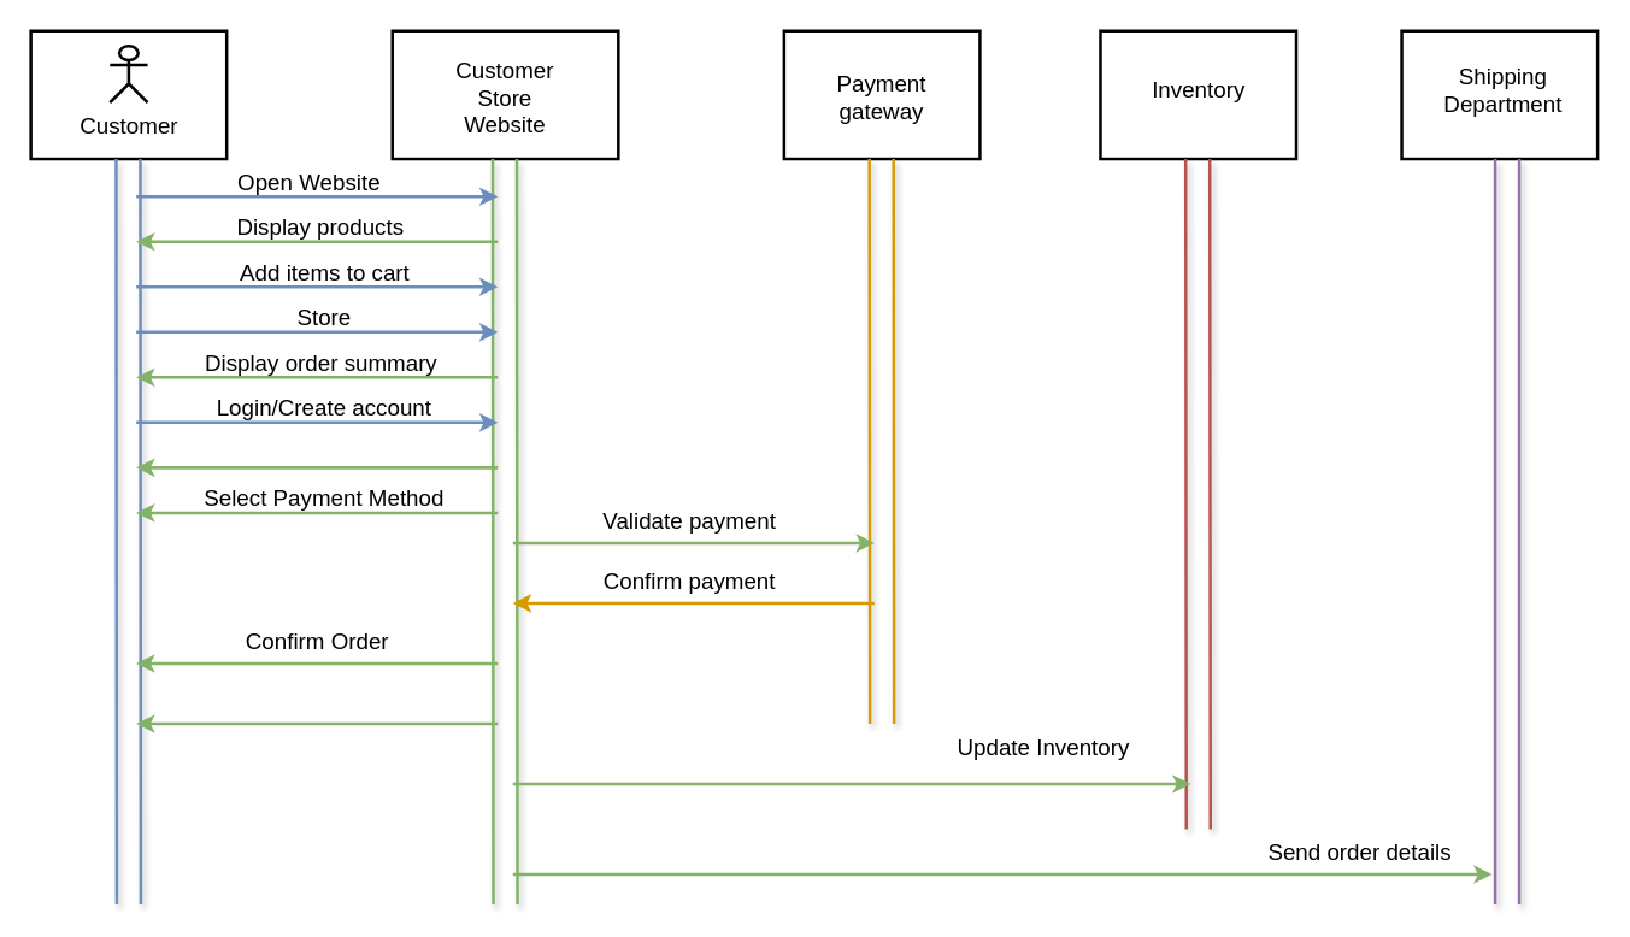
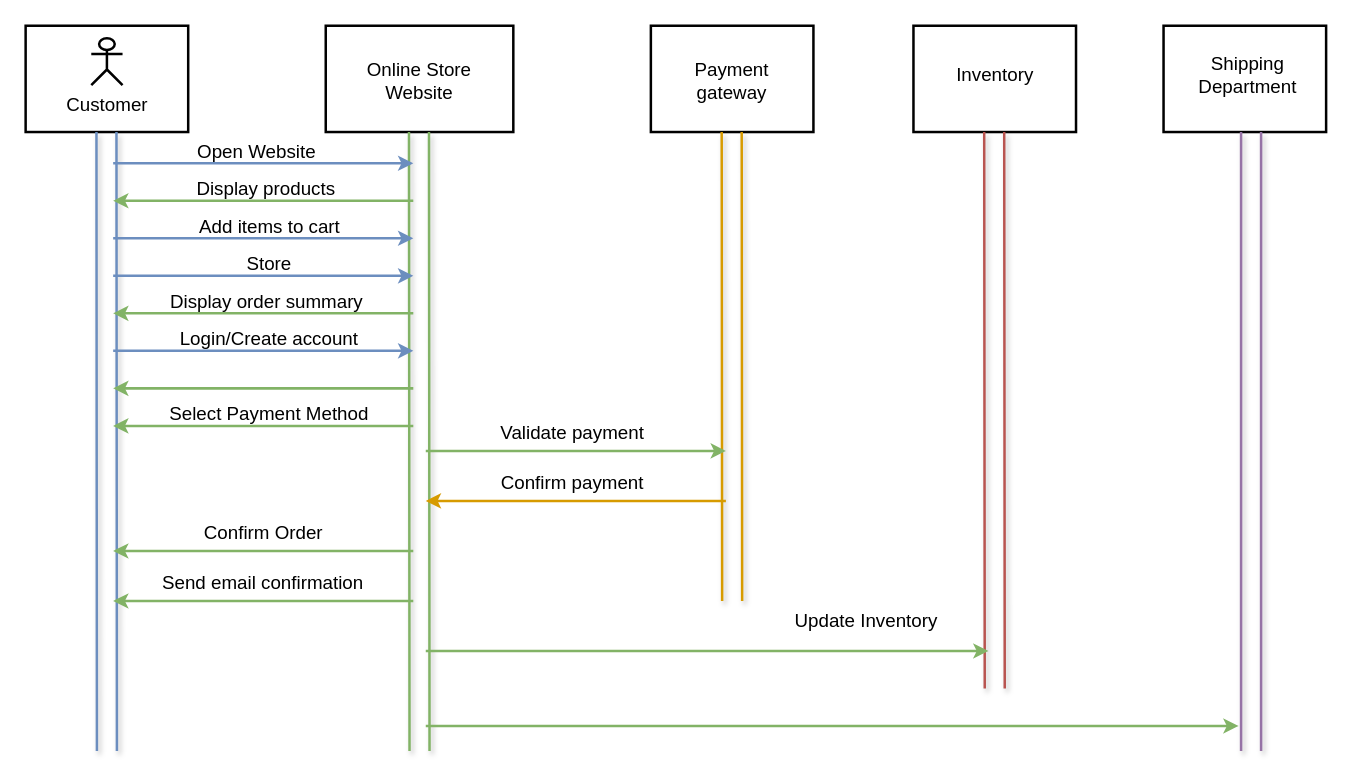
  <mxCell id="0" />
  <mxCell id="1" parent="0" />
  <mxCell id="2" value="" style="rounded=0;whiteSpace=wrap;html=1;strokeWidth=2;fontSize=15;" parent="1" vertex="1"><mxGeometry x="20" y="20" width="130" height="85" as="geometry" /></mxCell>
  <mxCell id="3" value="Customer" style="shape=umlActor;verticalLabelPosition=bottom;verticalAlign=top;html=1;outlineConnect=0;strokeWidth=2;fontSize=15;" parent="1" vertex="1"><mxGeometry x="72.5" y="30" width="25" height="37.5" as="geometry" /></mxCell>
  <mxCell id="4" value="" style="rounded=0;whiteSpace=wrap;html=1;strokeWidth=2;fontSize=15;" parent="1" vertex="1"><mxGeometry x="260" y="20" width="150" height="85" as="geometry" /></mxCell>
- <mxCell id="5" value="Customer Store Website" style="text;html=1;strokeColor=none;fillColor=none;align=center;verticalAlign=middle;whiteSpace=wrap;rounded=0;movable=1;resizable=1;rotatable=1;deletable=1;editable=1;connectable=1;strokeWidth=2;fontSize=15;" parent="1" vertex="1"><mxGeometry x="290" y="37.5" width="90" height="52.5" as="geometry" /></mxCell>
+ <mxCell id="5" value="Online Store Website" style="text;html=1;strokeColor=none;fillColor=none;align=center;verticalAlign=middle;whiteSpace=wrap;rounded=0;movable=1;resizable=1;rotatable=1;deletable=1;editable=1;connectable=1;strokeWidth=2;fontSize=15;" parent="1" vertex="1"><mxGeometry x="290" y="37.5" width="90" height="52.5" as="geometry" /></mxCell>
  <mxCell id="6" value="" style="rounded=0;whiteSpace=wrap;html=1;strokeWidth=2;fontSize=15;" parent="1" vertex="1"><mxGeometry x="520" y="20" width="130" height="85" as="geometry" /></mxCell>
  <mxCell id="7" value="Payment gateway" style="text;html=1;strokeColor=none;fillColor=none;align=center;verticalAlign=middle;whiteSpace=wrap;rounded=0;movable=1;resizable=1;rotatable=1;deletable=1;editable=1;connectable=1;strokeWidth=2;fontSize=15;" parent="1" vertex="1"><mxGeometry x="545" y="37.5" width="80" height="52.5" as="geometry" /></mxCell>
  <mxCell id="8" value="" style="rounded=0;whiteSpace=wrap;html=1;strokeWidth=2;fontSize=15;" parent="1" vertex="1"><mxGeometry x="730" y="20" width="130" height="85" as="geometry" /></mxCell>
  <mxCell id="9" value="Inventory" style="text;html=1;strokeColor=none;fillColor=none;align=center;verticalAlign=middle;whiteSpace=wrap;rounded=0;movable=1;resizable=1;rotatable=1;deletable=1;editable=1;connectable=1;strokeWidth=2;fontSize=15;" parent="1" vertex="1"><mxGeometry x="757.5" y="37.5" width="75" height="42.5" as="geometry" /></mxCell>
  <mxCell id="10" value="" style="rounded=0;whiteSpace=wrap;html=1;strokeWidth=2;fillColor=none;strokeColor=default;" parent="1" vertex="1"><mxGeometry x="930" y="20" width="130" height="85" as="geometry" /></mxCell>
  <mxCell id="11" value="Shipping Department" style="text;html=1;strokeColor=none;fillColor=none;align=center;verticalAlign=middle;whiteSpace=wrap;rounded=0;movable=1;resizable=1;rotatable=1;deletable=1;editable=1;connectable=1;strokeWidth=2;fontSize=15;" parent="1" vertex="1"><mxGeometry x="965" y="37.5" width="65" height="42.5" as="geometry" /></mxCell>
  <mxCell id="12" value="&lt;font style=&quot;font-size: 15px;&quot;&gt;Open Website&lt;/font&gt;" style="text;html=1;strokeColor=none;fillColor=none;align=center;verticalAlign=middle;whiteSpace=wrap;rounded=0;strokeWidth=2;fontSize=15;" parent="1" vertex="1"><mxGeometry x="150" y="105" width="110" height="30" as="geometry" /></mxCell>
  <mxCell id="13" value="&lt;font style=&quot;font-size: 15px;&quot;&gt;Display products&lt;/font&gt;" style="text;html=1;strokeColor=none;fillColor=none;align=center;verticalAlign=middle;whiteSpace=wrap;rounded=0;strokeWidth=2;fontSize=15;" parent="1" vertex="1"><mxGeometry x="150" y="135" width="125" height="30" as="geometry" /></mxCell>
  <mxCell id="14" value="&lt;font style=&quot;font-size: 15px;&quot;&gt;Add items to cart&lt;/font&gt;" style="text;html=1;strokeColor=none;fillColor=none;align=center;verticalAlign=middle;whiteSpace=wrap;rounded=0;strokeWidth=2;fontSize=15;" parent="1" vertex="1"><mxGeometry x="152.5" y="165" width="125" height="30" as="geometry" /></mxCell>
  <mxCell id="15" value="" style="shape=link;html=1;rounded=1;fontSize=15;width=15;strokeWidth=2;fillColor=#d5e8d4;strokeColor=#82b366;shadow=1;" parent="1" edge="1"><mxGeometry width="100" relative="1" as="geometry"><mxPoint x="334.57" y="105" as="sourcePoint" /><mxPoint x="335" y="600" as="targetPoint" /></mxGeometry></mxCell>
  <mxCell id="16" value="" style="shape=link;html=1;rounded=1;fontSize=15;width=15;strokeWidth=2;fillColor=#dae8fc;strokeColor=#6c8ebf;shadow=1;" parent="1" edge="1"><mxGeometry width="100" relative="1" as="geometry"><mxPoint x="84.64" y="105" as="sourcePoint" /><mxPoint x="85" y="600" as="targetPoint" /></mxGeometry></mxCell>
  <mxCell id="17" value="" style="shape=link;html=1;rounded=1;fontSize=15;width=15;strokeWidth=2;fillColor=#ffe6cc;strokeColor=#d79b00;shadow=1;" parent="1" edge="1"><mxGeometry width="100" relative="1" as="geometry"><mxPoint x="584.64" y="105" as="sourcePoint" /><mxPoint x="585" y="480" as="targetPoint" /></mxGeometry></mxCell>
  <mxCell id="18" value="" style="shape=link;html=1;rounded=1;fontSize=15;width=15;strokeWidth=2;fillColor=#f8cecc;strokeColor=#b85450;shadow=1;" parent="1" edge="1"><mxGeometry width="100" relative="1" as="geometry"><mxPoint x="794.57" y="105" as="sourcePoint" /><mxPoint x="795" y="550" as="targetPoint" /></mxGeometry></mxCell>
  <mxCell id="19" value="" style="shape=link;html=1;rounded=1;fontSize=15;width=15;strokeWidth=2;fillColor=#e1d5e7;strokeColor=#9673a6;shadow=1;" parent="1" edge="1"><mxGeometry width="100" relative="1" as="geometry"><mxPoint x="1000" y="105" as="sourcePoint" /><mxPoint x="1000" y="600" as="targetPoint" /></mxGeometry></mxCell>
  <mxCell id="20" value="" style="endArrow=classic;html=1;rounded=0;fontSize=15;strokeWidth=2;fillColor=#dae8fc;strokeColor=#6c8ebf;" parent="1" edge="1"><mxGeometry width="50" height="50" relative="1" as="geometry"><mxPoint x="90" y="130" as="sourcePoint" /><mxPoint x="330" y="130" as="targetPoint" /></mxGeometry></mxCell>
  <mxCell id="21" value="" style="endArrow=classic;html=1;rounded=0;fontSize=15;strokeWidth=2;fillColor=#d5e8d4;strokeColor=#82b366;" parent="1" edge="1"><mxGeometry width="50" height="50" relative="1" as="geometry"><mxPoint x="330" y="160" as="sourcePoint" /><mxPoint x="90" y="160" as="targetPoint" /></mxGeometry></mxCell>
  <mxCell id="22" value="" style="endArrow=classic;html=1;rounded=0;fontSize=15;strokeWidth=2;fillColor=#dae8fc;strokeColor=#6c8ebf;" parent="1" edge="1"><mxGeometry width="50" height="50" relative="1" as="geometry"><mxPoint x="90" y="190" as="sourcePoint" /><mxPoint x="330" y="190" as="targetPoint" /></mxGeometry></mxCell>
  <mxCell id="23" value="" style="endArrow=classic;html=1;rounded=0;fontSize=15;strokeWidth=2;fillColor=#dae8fc;strokeColor=#6c8ebf;" parent="1" edge="1"><mxGeometry width="50" height="50" relative="1" as="geometry"><mxPoint x="90" y="220" as="sourcePoint" /><mxPoint x="330" y="220" as="targetPoint" /></mxGeometry></mxCell>
  <mxCell id="24" value="&lt;font style=&quot;font-size: 15px;&quot;&gt;Store&lt;/font&gt;" style="text;html=1;strokeColor=none;fillColor=none;align=center;verticalAlign=middle;whiteSpace=wrap;rounded=0;strokeWidth=2;fontSize=15;" parent="1" vertex="1"><mxGeometry x="170" y="195" width="90" height="30" as="geometry" /></mxCell>
  <mxCell id="25" value="" style="endArrow=classic;html=1;rounded=0;fontSize=15;strokeWidth=2;fillColor=#d5e8d4;strokeColor=#82b366;" parent="1" edge="1"><mxGeometry width="50" height="50" relative="1" as="geometry"><mxPoint x="330" y="250" as="sourcePoint" /><mxPoint x="90" y="250" as="targetPoint" /></mxGeometry></mxCell>
  <mxCell id="26" value="&lt;font style=&quot;font-size: 15px;&quot;&gt;Display order summary&lt;/font&gt;" style="text;html=1;strokeColor=none;fillColor=none;align=center;verticalAlign=middle;whiteSpace=wrap;rounded=0;strokeWidth=2;fontSize=15;" parent="1" vertex="1"><mxGeometry x="132.5" y="225" width="160" height="30" as="geometry" /></mxCell>
  <mxCell id="27" value="" style="endArrow=classic;html=1;rounded=0;fontSize=15;strokeWidth=2;fillColor=#dae8fc;strokeColor=#6c8ebf;" parent="1" edge="1"><mxGeometry width="50" height="50" relative="1" as="geometry"><mxPoint x="90" y="280" as="sourcePoint" /><mxPoint x="330" y="280" as="targetPoint" /></mxGeometry></mxCell>
  <mxCell id="28" value="&lt;font style=&quot;font-size: 15px;&quot;&gt;Login/Create account&lt;/font&gt;" style="text;html=1;strokeColor=none;fillColor=none;align=center;verticalAlign=middle;whiteSpace=wrap;rounded=0;strokeWidth=2;fontSize=15;" parent="1" vertex="1"><mxGeometry x="130" y="255" width="170" height="30" as="geometry" /></mxCell>
  <mxCell id="29" value="" style="endArrow=classic;html=1;rounded=0;fontSize=15;strokeWidth=2;fillColor=#d5e8d4;strokeColor=#82b366;" parent="1" edge="1"><mxGeometry width="50" height="50" relative="1" as="geometry"><mxPoint x="330" y="310" as="sourcePoint" /><mxPoint x="90" y="310" as="targetPoint" /></mxGeometry></mxCell>
  <mxCell id="30" value="" style="endArrow=classic;html=1;rounded=0;fontSize=15;strokeWidth=2;fillColor=#d5e8d4;strokeColor=#82b366;" parent="1" edge="1"><mxGeometry width="50" height="50" relative="1" as="geometry"><mxPoint x="330" y="340" as="sourcePoint" /><mxPoint x="90" y="340" as="targetPoint" /></mxGeometry></mxCell>
  <mxCell id="31" value="&lt;font style=&quot;font-size: 15px;&quot;&gt;Select Payment Method&lt;/font&gt;" style="text;html=1;strokeColor=none;fillColor=none;align=center;verticalAlign=middle;whiteSpace=wrap;rounded=0;strokeWidth=2;fontSize=15;" parent="1" vertex="1"><mxGeometry x="130" y="315" width="170" height="30" as="geometry" /></mxCell>
  <mxCell id="32" value="" style="endArrow=classic;html=1;rounded=0;fontSize=15;strokeWidth=2;fillColor=#d5e8d4;strokeColor=#82b366;" parent="1" edge="1"><mxGeometry width="50" height="50" relative="1" as="geometry"><mxPoint x="340" y="360" as="sourcePoint" /><mxPoint x="580" y="360" as="targetPoint" /></mxGeometry></mxCell>
  <mxCell id="33" value="&lt;font style=&quot;font-size: 15px;&quot;&gt;Validate payment&lt;/font&gt;" style="text;html=1;strokeColor=none;fillColor=none;align=center;verticalAlign=middle;whiteSpace=wrap;rounded=0;strokeWidth=2;fontSize=15;" parent="1" vertex="1"><mxGeometry x="395" y="330" width="125" height="30" as="geometry" /></mxCell>
  <mxCell id="34" value="" style="endArrow=classic;html=1;rounded=0;fontSize=15;strokeWidth=2;fillColor=#ffe6cc;strokeColor=#d79b00;" parent="1" edge="1"><mxGeometry width="50" height="50" relative="1" as="geometry"><mxPoint x="580" y="400" as="sourcePoint" /><mxPoint x="340" y="400" as="targetPoint" /></mxGeometry></mxCell>
  <mxCell id="35" value="&lt;font style=&quot;font-size: 15px;&quot;&gt;Confirm payment&lt;/font&gt;" style="text;html=1;strokeColor=none;fillColor=none;align=center;verticalAlign=middle;whiteSpace=wrap;rounded=0;strokeWidth=2;fontSize=15;" parent="1" vertex="1"><mxGeometry x="395" y="370" width="125" height="30" as="geometry" /></mxCell>
  <mxCell id="36" value="" style="endArrow=classic;html=1;rounded=0;fontSize=15;strokeWidth=2;fillColor=#d5e8d4;strokeColor=#82b366;" parent="1" edge="1"><mxGeometry width="50" height="50" relative="1" as="geometry"><mxPoint x="330" y="440" as="sourcePoint" /><mxPoint x="90" y="440" as="targetPoint" /></mxGeometry></mxCell>
  <mxCell id="37" value="&lt;font style=&quot;font-size: 15px;&quot;&gt;Confirm Order&lt;/font&gt;" style="text;html=1;strokeColor=none;fillColor=none;align=center;verticalAlign=middle;whiteSpace=wrap;rounded=0;strokeWidth=2;fontSize=15;" parent="1" vertex="1"><mxGeometry x="147.5" y="410" width="125" height="30" as="geometry" /></mxCell>
  <mxCell id="38" value="" style="endArrow=classic;html=1;rounded=0;fontSize=15;strokeWidth=2;fillColor=#d5e8d4;strokeColor=#82b366;" parent="1" edge="1"><mxGeometry width="50" height="50" relative="1" as="geometry"><mxPoint x="330" y="480" as="sourcePoint" /><mxPoint x="90" y="480" as="targetPoint" /></mxGeometry></mxCell>
+ <mxCell id="39" value="&lt;font style=&quot;font-size: 15px;&quot;&gt;Send email confirmation&lt;/font&gt;" style="text;html=1;strokeColor=none;fillColor=none;align=center;verticalAlign=middle;whiteSpace=wrap;rounded=0;strokeWidth=2;fontSize=15;" parent="1" vertex="1"><mxGeometry x="125" y="450" width="170" height="30" as="geometry" /></mxCell>
  <mxCell id="40" value="" style="endArrow=classic;html=1;rounded=0;fontSize=15;strokeWidth=2;fillColor=#d5e8d4;strokeColor=#82b366;" parent="1" edge="1"><mxGeometry width="50" height="50" relative="1" as="geometry"><mxPoint x="340" y="520" as="sourcePoint" /><mxPoint x="790" y="520" as="targetPoint" /></mxGeometry></mxCell>
  <mxCell id="41" value="&lt;font style=&quot;font-size: 15px;&quot;&gt;Update Inventory&lt;/font&gt;" style="text;html=1;strokeColor=none;fillColor=none;align=center;verticalAlign=middle;whiteSpace=wrap;rounded=0;strokeWidth=2;fontSize=15;" parent="1" vertex="1"><mxGeometry x="630" y="480" width="125" height="30" as="geometry" /></mxCell>
  <mxCell id="42" value="" style="endArrow=classic;html=1;rounded=0;fontSize=15;strokeWidth=2;fillColor=#d5e8d4;strokeColor=#82b366;" parent="1" edge="1"><mxGeometry width="50" height="50" relative="1" as="geometry"><mxPoint x="340" y="580" as="sourcePoint" /><mxPoint x="990" y="580" as="targetPoint" /></mxGeometry></mxCell>
- <mxCell id="43" value="&lt;font style=&quot;font-size: 15px;&quot;&gt;Send order details&lt;/font&gt;" style="text;html=1;strokeColor=none;fillColor=none;align=center;verticalAlign=middle;whiteSpace=wrap;rounded=0;strokeWidth=2;fontSize=15;" parent="1" vertex="1"><mxGeometry x="840" y="550" width="125" height="30" as="geometry" /></mxCell>
